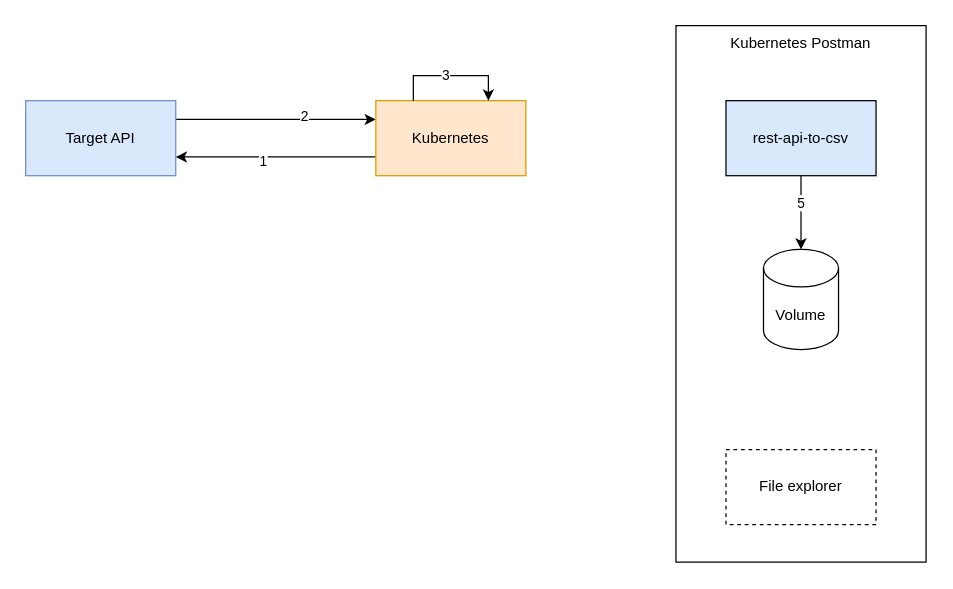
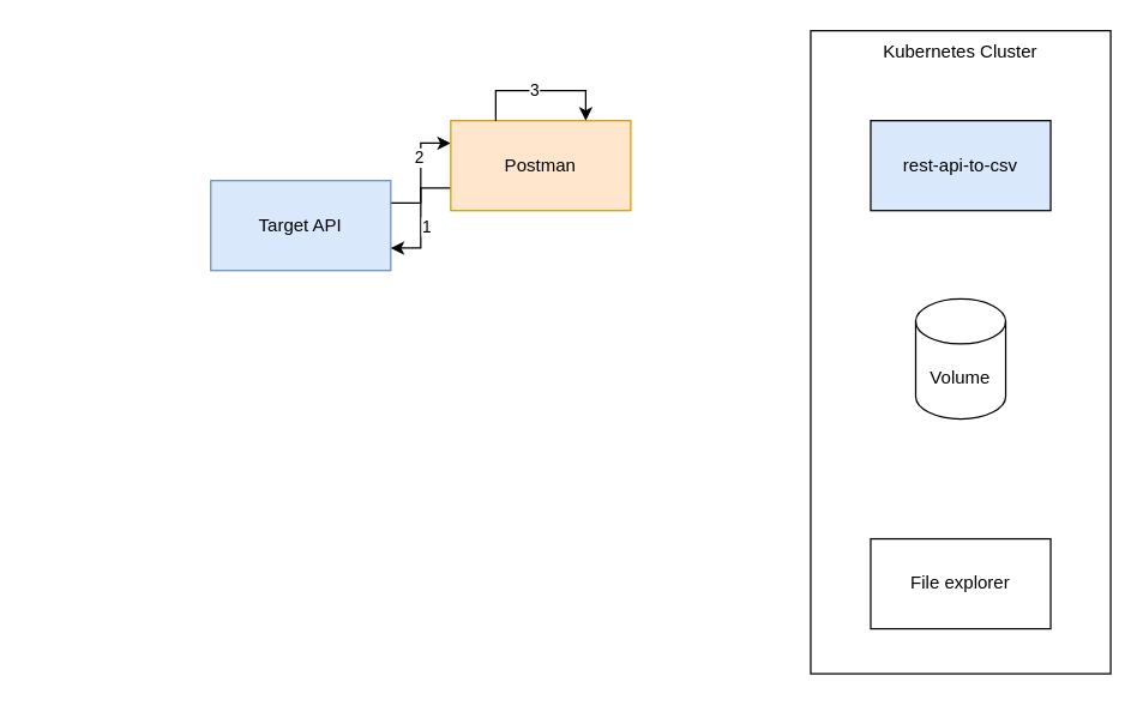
  <mxCell id="0" />
  <mxCell id="1" parent="0" />
- <mxCell id="2" value="Kubernetes Postman" style="rounded=0;whiteSpace=wrap;html=1;verticalAlign=top;" vertex="1" parent="1"><mxGeometry x="540" y="20" width="200" height="429" as="geometry" /></mxCell>
+ <mxCell id="2" value="Kubernetes Cluster" style="rounded=0;whiteSpace=wrap;html=1;verticalAlign=top;" vertex="1" parent="1"><mxGeometry x="540" y="20" width="200" height="429" as="geometry" /></mxCell>
  <mxCell id="3" style="edgeStyle=orthogonalEdgeStyle;rounded=0;orthogonalLoop=1;jettySize=auto;html=1;exitX=1;exitY=0.25;exitDx=0;exitDy=0;entryX=0;entryY=0.25;entryDx=0;entryDy=0;" parent="1" source="5" target="8" edge="1"><mxGeometry relative="1" as="geometry" /></mxCell>
  <mxCell id="4" value="2" style="edgeLabel;html=1;align=center;verticalAlign=middle;resizable=0;points=[];" parent="3" vertex="1" connectable="0"><mxGeometry x="0.28" y="2" relative="1" as="geometry"><mxPoint as="offset" /></mxGeometry></mxCell>
- <mxCell id="5" value="Target API" style="rounded=0;whiteSpace=wrap;html=1;fillColor=#dae8fc;strokeColor=#6c8ebf;" parent="1" vertex="1"><mxGeometry x="20" y="80" width="120" height="60" as="geometry" /></mxCell>
+ <mxCell id="5" value="Target API" style="rounded=0;whiteSpace=wrap;html=1;fillColor=#dae8fc;strokeColor=#6c8ebf;" parent="1" vertex="1"><mxGeometry x="140" y="120" width="120" height="60" as="geometry" /></mxCell>
  <mxCell id="6" style="edgeStyle=orthogonalEdgeStyle;rounded=0;orthogonalLoop=1;jettySize=auto;html=1;entryX=1;entryY=0.75;entryDx=0;entryDy=0;exitX=0;exitY=0.75;exitDx=0;exitDy=0;" parent="1" source="8" target="5" edge="1"><mxGeometry relative="1" as="geometry" /></mxCell>
  <mxCell id="7" value="1" style="edgeLabel;html=1;align=center;verticalAlign=middle;resizable=0;points=[];" parent="6" vertex="1" connectable="0"><mxGeometry x="0.133" y="3" relative="1" as="geometry"><mxPoint as="offset" /></mxGeometry></mxCell>
- <mxCell id="8" value="Kubernetes" style="rounded=0;whiteSpace=wrap;html=1;fillColor=#ffe6cc;strokeColor=#d79b00;" parent="1" vertex="1"><mxGeometry x="300" y="80" width="120" height="60" as="geometry" /></mxCell>
- <mxCell id="9" style="edgeStyle=orthogonalEdgeStyle;rounded=0;orthogonalLoop=1;jettySize=auto;html=1;exitX=0.5;exitY=1;exitDx=0;exitDy=0;" parent="1" source="11" target="12" edge="1"><mxGeometry relative="1" as="geometry" /></mxCell>
- <mxCell id="10" value="5" style="edgeLabel;html=1;align=center;verticalAlign=middle;resizable=0;points=[];" parent="9" vertex="1" connectable="0"><mxGeometry x="-0.3" y="-1" relative="1" as="geometry"><mxPoint as="offset" /></mxGeometry></mxCell>
+ <mxCell id="8" value="Postman" style="rounded=0;whiteSpace=wrap;html=1;fillColor=#ffe6cc;strokeColor=#d79b00;" parent="1" vertex="1"><mxGeometry x="300" y="80" width="120" height="60" as="geometry" /></mxCell>
  <mxCell id="11" value="rest-api-to-csv" style="rounded=0;whiteSpace=wrap;html=1;fillColor=#dae8fc;" parent="1" vertex="1"><mxGeometry x="580" y="80" width="120" height="60" as="geometry" /></mxCell>
  <mxCell id="12" value="Volume" style="shape=cylinder3;whiteSpace=wrap;html=1;boundedLbl=1;backgroundOutline=1;size=15;" parent="1" vertex="1"><mxGeometry x="610" y="199" width="60" height="80" as="geometry" /></mxCell>
  <mxCell id="13" style="edgeStyle=orthogonalEdgeStyle;rounded=0;orthogonalLoop=1;jettySize=auto;html=1;exitX=0.25;exitY=0;exitDx=0;exitDy=0;entryX=0.75;entryY=0;entryDx=0;entryDy=0;" parent="1" source="8" target="8" edge="1"><mxGeometry relative="1" as="geometry"><Array as="points"><mxPoint x="330" y="60" /><mxPoint x="390" y="60" /></Array></mxGeometry></mxCell>
  <mxCell id="14" value="3" style="edgeLabel;html=1;align=center;verticalAlign=middle;resizable=0;points=[];" parent="13" vertex="1" connectable="0"><mxGeometry x="-0.1" y="1" relative="1" as="geometry"><mxPoint as="offset" /></mxGeometry></mxCell>
- <mxCell id="15" value="File explorer" style="rounded=0;whiteSpace=wrap;html=1;dashed=1;" parent="1" vertex="1"><mxGeometry x="580" y="359" width="120" height="60" as="geometry" /></mxCell>
+ <mxCell id="15" value="File explorer" style="rounded=0;whiteSpace=wrap;html=1;" parent="1" vertex="1"><mxGeometry x="580" y="359" width="120" height="60" as="geometry" /></mxCell>
